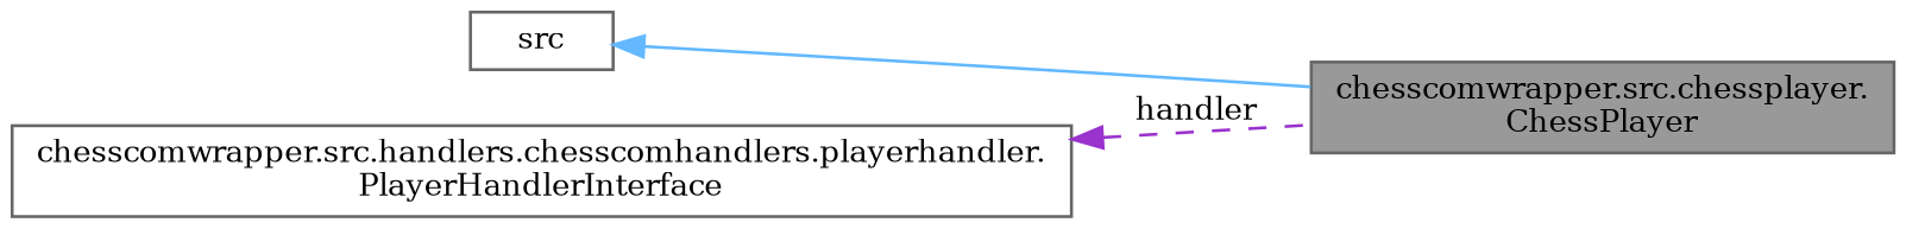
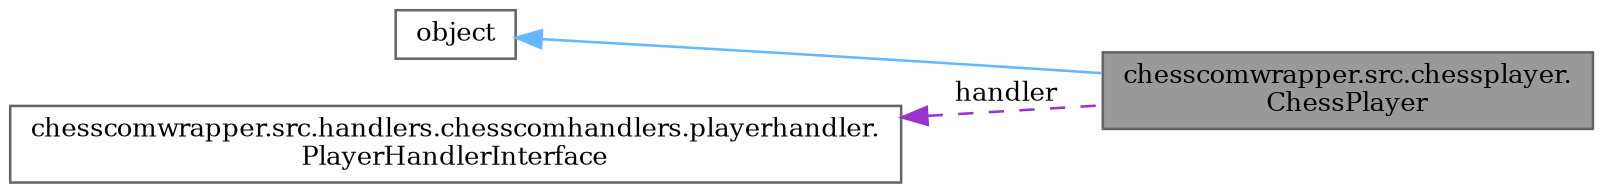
  digraph {
    rankdir=LR
    fontname="DejaVu Serif"
    node [color=gray40 fillcolor=white fontname="DejaVu Serif" fontsize=10 shape=box style=filled]
    edge [dir=back fontname="DejaVu Serif" fontsize=10 labelfontname=Helvetica labelfontsize=10]
    n1 [fillcolor=grey60 fontcolor=black height=0.2 label="chesscomwrapper.src.chessplayer.\lChessPlayer" width=0.4]
-   n2 [height=0.2 label=src width=0.4]
+   n2 [height=0.2 label=object width=0.4]
    n3 [height=0.2 label="chesscomwrapper.src.handlers.chesscomhandlers.playerhandler.\lPlayerHandlerInterface" width=0.4]
    n2 -> n1 [color=steelblue1 style=solid]
    n3 -> n1 [color=darkorchid3 label=" handler" style=dashed]
  }
